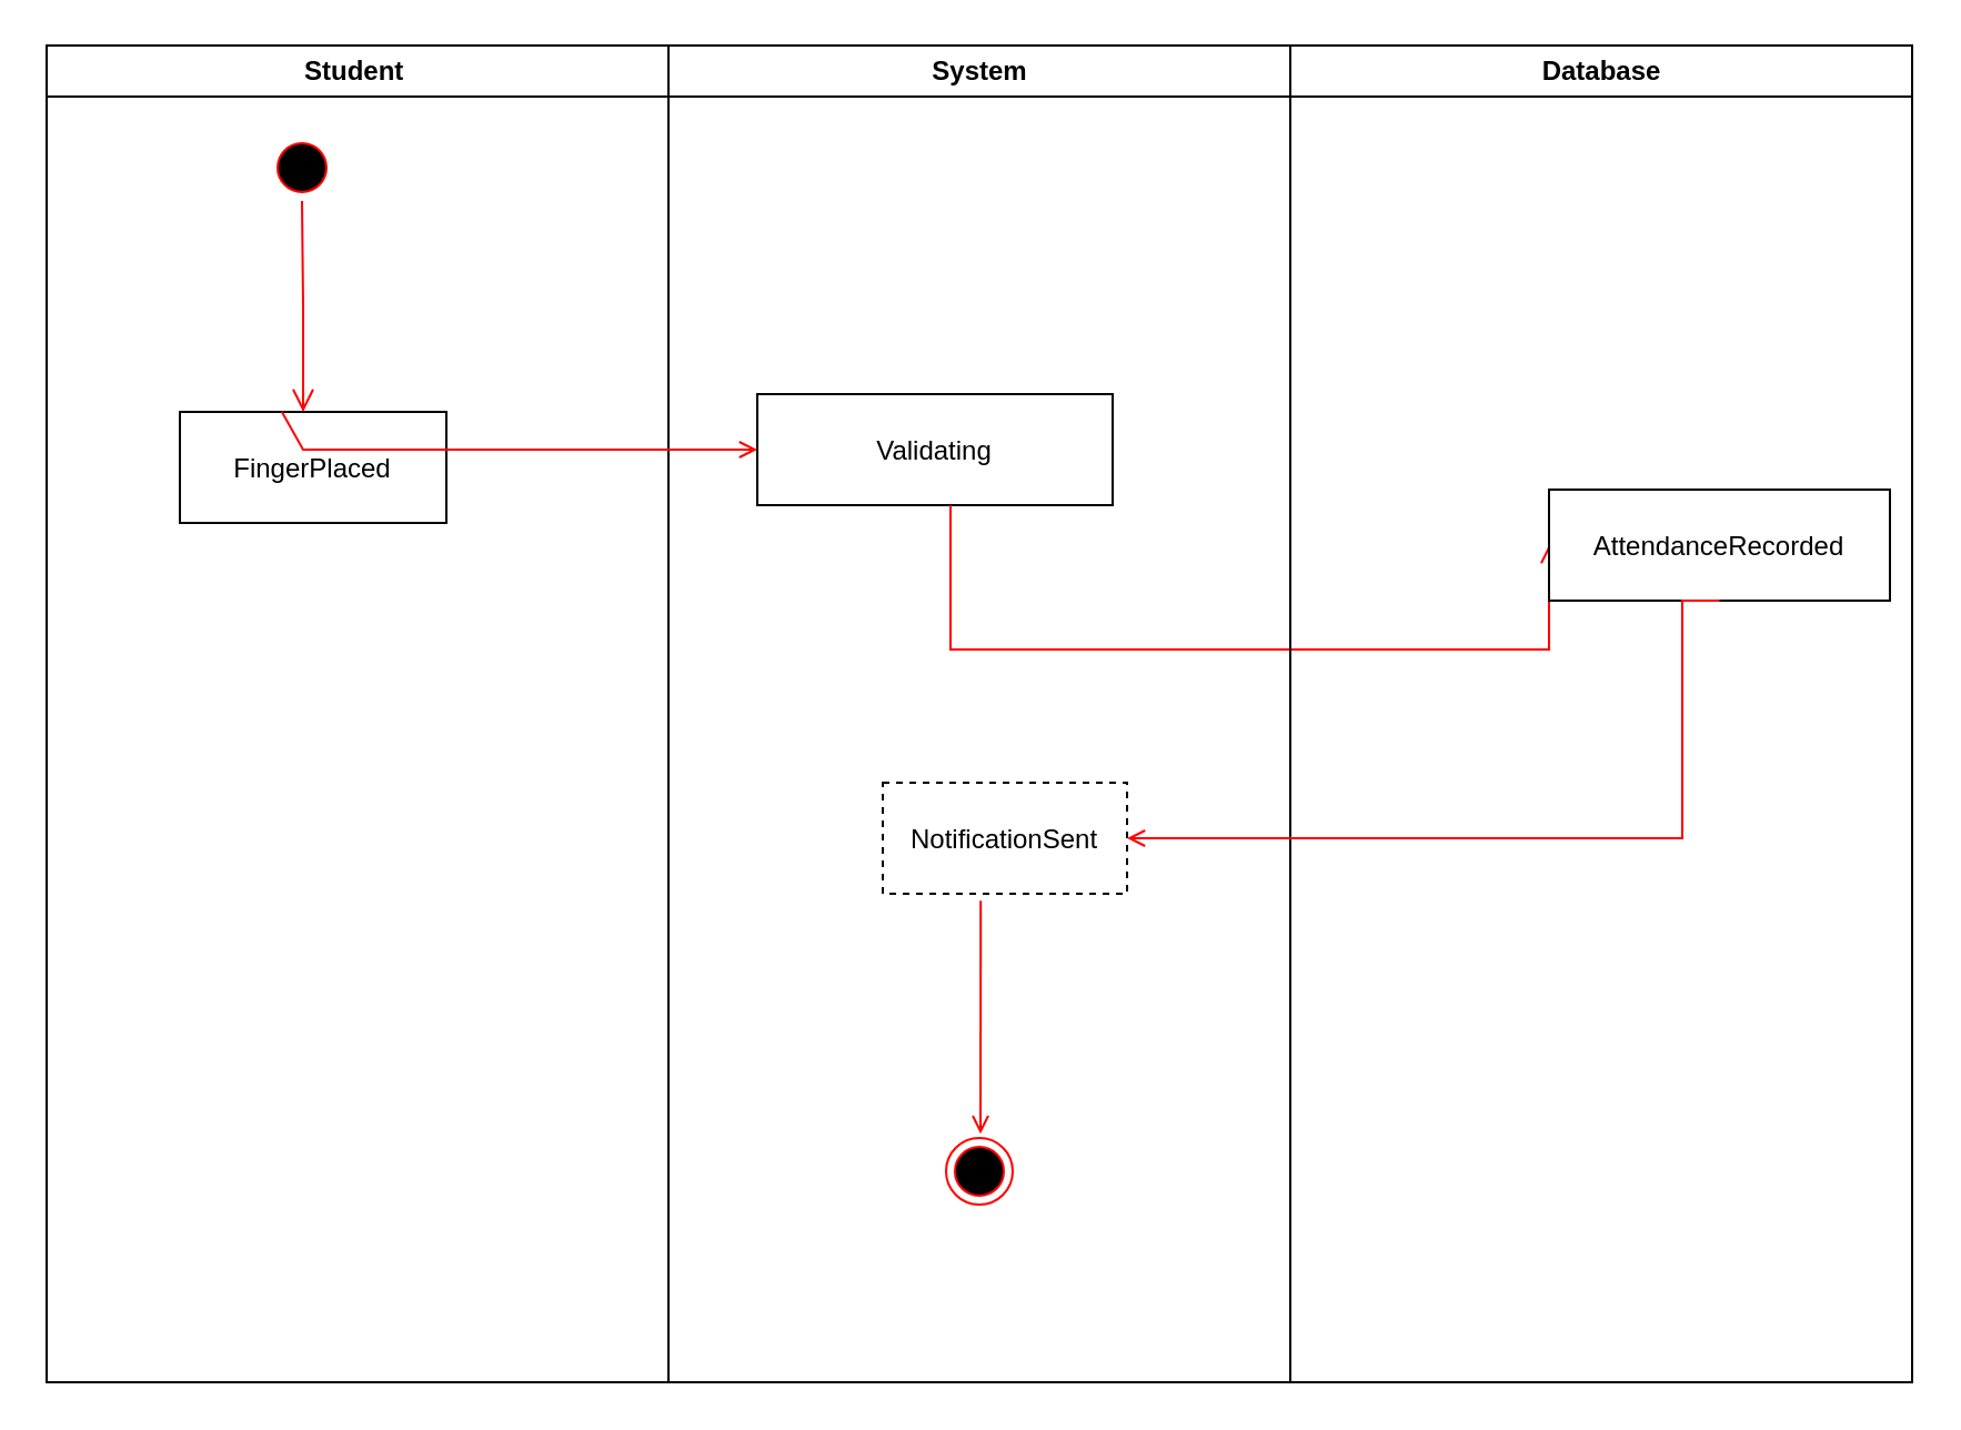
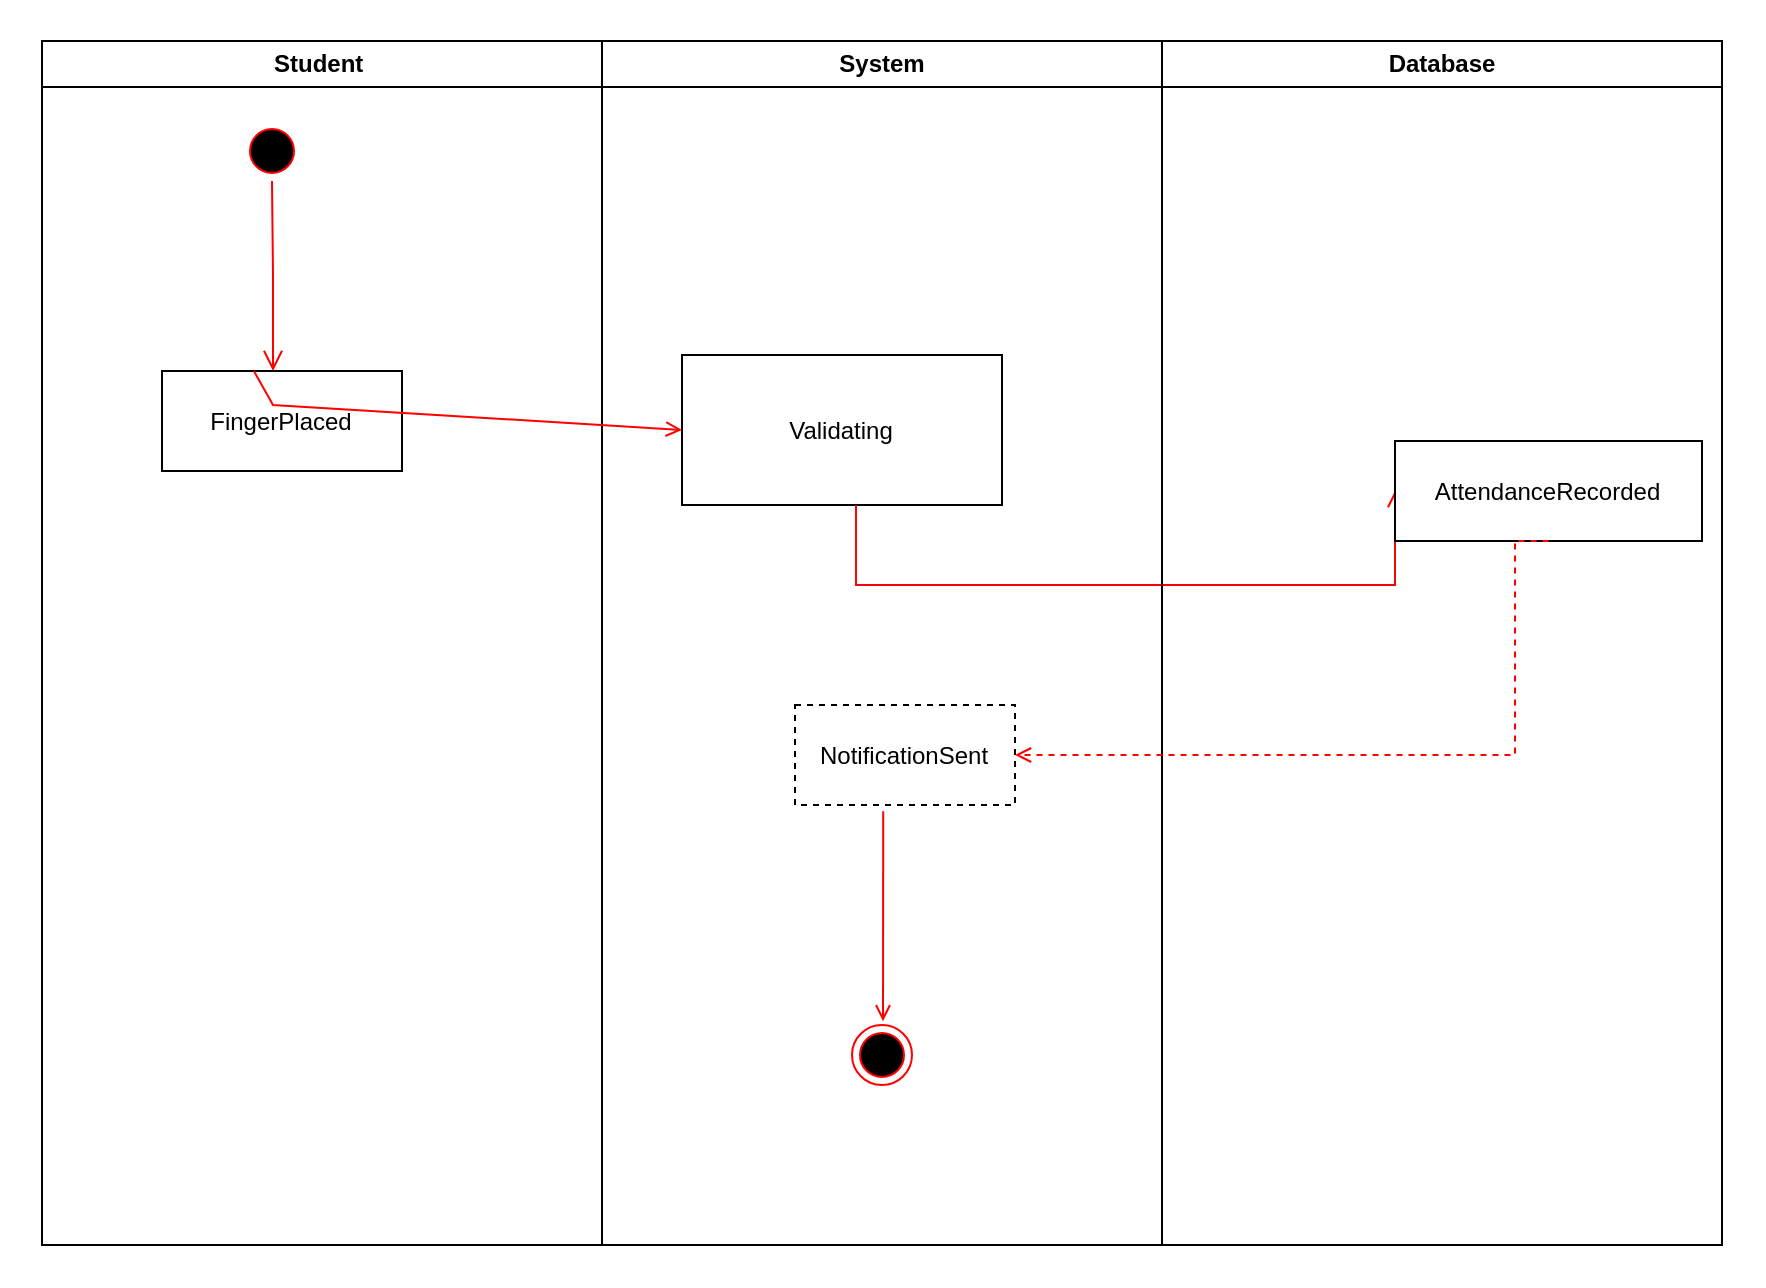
  <mxCell id="0" />
  <mxCell id="1" parent="0" />
  <mxCell id="2" value="Student " style="swimlane;whiteSpace=wrap" parent="1" vertex="1"><mxGeometry x="20.5" y="20" width="280" height="602" as="geometry" /></mxCell>
  <mxCell id="3" value="" style="ellipse;shape=startState;fillColor=#000000;strokeColor=#ff0000;" parent="2" vertex="1"><mxGeometry x="100" y="40" width="30" height="30" as="geometry" /></mxCell>
  <mxCell id="4" value="" style="edgeStyle=elbowEdgeStyle;elbow=horizontal;verticalAlign=bottom;endArrow=open;endSize=8;strokeColor=#FF0000;endFill=1;rounded=0" parent="2" source="3" target="5" edge="1"><mxGeometry x="100" y="40" as="geometry"><mxPoint x="115" y="110" as="targetPoint" /></mxGeometry></mxCell>
  <mxCell id="5" value="FingerPlaced" style="" parent="2" vertex="1"><mxGeometry x="60" y="165" width="120" height="50" as="geometry" /></mxCell>
  <mxCell id="6" value="System" style="swimlane;whiteSpace=wrap;startSize=23;" parent="1" vertex="1"><mxGeometry x="300.5" y="20" width="280" height="602" as="geometry" /></mxCell>
- <mxCell id="7" value="Validating" style="" parent="6" vertex="1"><mxGeometry x="40" y="157" width="160" height="50" as="geometry" /></mxCell>
+ <mxCell id="7" value="Validating" style="" parent="6" vertex="1"><mxGeometry x="40" y="157" width="160" height="75" as="geometry" /></mxCell>
  <mxCell id="8" value="NotificationSent" style="dashed=1;" parent="6" vertex="1"><mxGeometry x="96.5" y="332" width="110" height="50" as="geometry" /></mxCell>
  <mxCell id="9" value="" style="edgeStyle=elbowEdgeStyle;elbow=horizontal;entryX=0;entryY=0.5;strokeColor=#FF0000;endArrow=open;endFill=1;rounded=0;entryDx=0;entryDy=0;" parent="6" source="7" target="13" edge="1"><mxGeometry width="100" height="100" relative="1" as="geometry"><mxPoint x="146.02" y="323.25" as="sourcePoint" /><mxPoint x="205.5" y="437" as="targetPoint" /><Array as="points"><mxPoint x="127" y="272" /></Array></mxGeometry></mxCell>
  <mxCell id="10" value="" style="ellipse;shape=endState;fillColor=#000000;strokeColor=#ff0000" parent="6" vertex="1"><mxGeometry x="125" y="492" width="30" height="30" as="geometry" /></mxCell>
  <mxCell id="11" value="" style="edgeStyle=elbowEdgeStyle;elbow=horizontal;entryX=0.533;entryY=-0.063;strokeColor=#FF0000;endArrow=open;endFill=1;rounded=0;entryDx=0;entryDy=0;entryPerimeter=0;exitX=0.401;exitY=1.063;exitDx=0;exitDy=0;exitPerimeter=0;" parent="6" target="10" edge="1" source="8"><mxGeometry width="100" height="100" relative="1" as="geometry"><mxPoint x="140.5" y="452" as="sourcePoint" /><mxPoint x="161" y="462" as="targetPoint" /><Array as="points"><mxPoint x="140.5" y="502" /></Array></mxGeometry></mxCell>
  <mxCell id="12" value="Database" style="swimlane;whiteSpace=wrap;startSize=23;" parent="1" vertex="1"><mxGeometry x="580.5" y="20" width="280" height="602" as="geometry" /></mxCell>
  <mxCell id="13" value="AttendanceRecorded" style="" parent="12" vertex="1"><mxGeometry x="116.5" y="200" width="153.5" height="50" as="geometry" /></mxCell>
  <mxCell id="14" value="" style="endArrow=open;strokeColor=#FF0000;endFill=1;rounded=0;entryX=0;entryY=0.5;entryDx=0;entryDy=0;" parent="1" source="5" target="7" edge="1"><mxGeometry relative="1" as="geometry"><mxPoint x="138.182" y="240" as="targetPoint" /><Array as="points"><mxPoint x="136" y="202" /></Array></mxGeometry></mxCell>
- <mxCell id="15" value="" style="edgeStyle=elbowEdgeStyle;elbow=horizontal;entryX=1;entryY=0.5;strokeColor=#FF0000;endArrow=open;endFill=1;rounded=0;entryDx=0;entryDy=0;exitX=0.5;exitY=1;exitDx=0;exitDy=0;" parent="1" source="13" target="8" edge="1"><mxGeometry width="100" height="100" relative="1" as="geometry"><mxPoint x="360.5" y="500" as="sourcePoint" /><mxPoint x="460.5" y="400" as="targetPoint" /><Array as="points"><mxPoint x="757" y="382" /></Array></mxGeometry></mxCell>
+ <mxCell id="15" value="" style="edgeStyle=elbowEdgeStyle;elbow=horizontal;entryX=1;entryY=0.5;strokeColor=#FF0000;endArrow=open;endFill=1;rounded=0;entryDx=0;entryDy=0;exitX=0.5;exitY=1;exitDx=0;exitDy=0;dashed=1;" parent="1" source="13" target="8" edge="1"><mxGeometry width="100" height="100" relative="1" as="geometry"><mxPoint x="360.5" y="500" as="sourcePoint" /><mxPoint x="460.5" y="400" as="targetPoint" /><Array as="points"><mxPoint x="757" y="382" /></Array></mxGeometry></mxCell>
